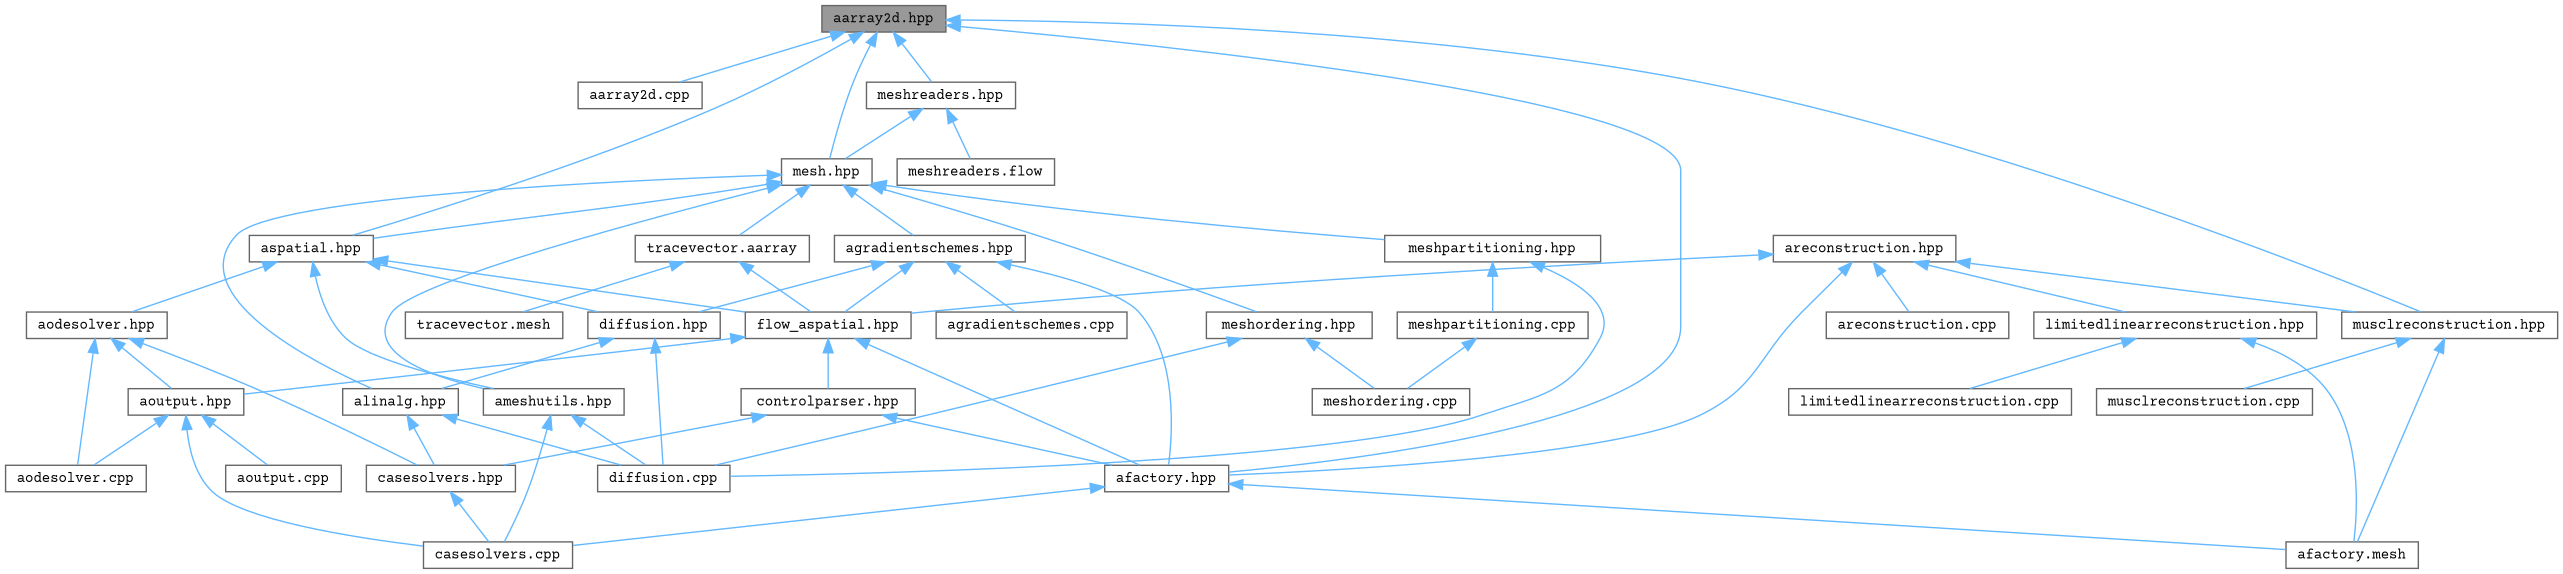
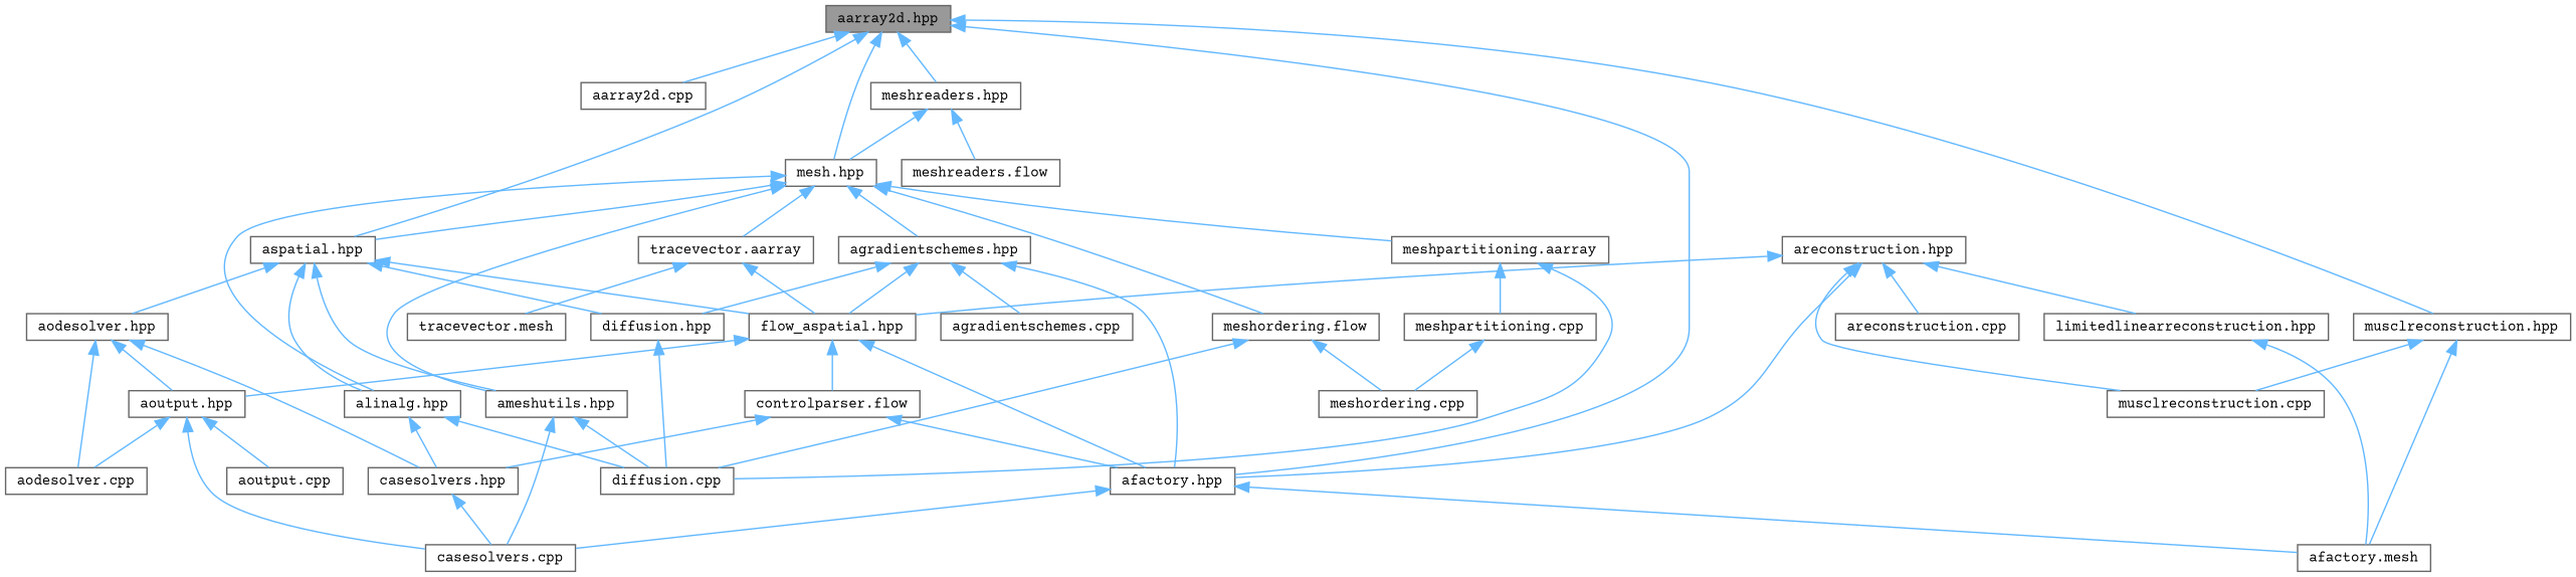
  digraph {
    fontname="Courier Prime"
    node [color=grey40 fillcolor=white fontname="Courier Prime" fontsize=10 shape=box style=filled]
    edge [color=steelblue1 dir=back fontname="Courier Prime" fontsize=10 labelfontname=Helvetica labelfontsize=10 style=solid]
    n1 [color=gray40 fillcolor=grey60 fontcolor=black height=0.2 label="aarray2d.hpp" width=0.4]
    n2 [height=0.2 label="aarray2d.cpp" width=0.4]
    n3 [height=0.2 label="afactory.hpp" width=0.4]
    n4 [height=0.2 label="aspatial.hpp" width=0.4]
    n5 [height=0.2 label="mesh.hpp" width=0.4]
    n6 [height=0.2 label="meshreaders.hpp" width=0.4]
    n7 [height=0.2 label="musclreconstruction.hpp" width=0.4]
    n8 [height=0.2 label="afactory.mesh" width=0.4]
    n9 [height=0.2 label="casesolvers.cpp" width=0.4]
    n10 [height=0.2 label="areconstruction.hpp" width=0.4]
    n11 [height=0.2 label="areconstruction.cpp" width=0.4]
    n12 [height=0.2 label="flow_aspatial.hpp" width=0.4]
    n13 [height=0.2 label="limitedlinearreconstruction.hpp" width=0.4]
    n14 [height=0.2 label="alinalg.hpp" width=0.4]
    n15 [height=0.2 label="ameshutils.hpp" width=0.4]
    n16 [height=0.2 label="aodesolver.hpp" width=0.4]
    n17 [height=0.2 label="diffusion.hpp" width=0.4]
    n18 [height=0.2 label="agradientschemes.hpp" width=0.4]
-   n19 [height=0.2 label="meshordering.hpp" width=0.4]
-   n20 [height=0.2 label="meshpartitioning.hpp" width=0.4]
+   n19 [height=0.2 label="meshordering.flow" width=0.4]
+   n20 [height=0.2 label="meshpartitioning.aarray" width=0.4]
    n21 [height=0.2 label="tracevector.aarray" width=0.4]
    n22 [height=0.2 label="meshreaders.flow" width=0.4]
    n23 [height=0.2 label="aoutput.hpp" width=0.4]
-   n24 [height=0.2 label="controlparser.hpp" width=0.4]
-   n25 [height=0.2 label="limitedlinearreconstruction.cpp" width=0.4]
+   n24 [height=0.2 label="controlparser.flow" width=0.4]
    n26 [height=0.2 label="musclreconstruction.cpp" width=0.4]
    n27 [height=0.2 label="aodesolver.cpp" width=0.4]
    n28 [height=0.2 label="aoutput.cpp" width=0.4]
    n29 [height=0.2 label="casesolvers.hpp" width=0.4]
    n30 [height=0.2 label="diffusion.cpp" width=0.4]
    n31 [height=0.2 label="meshordering.cpp" width=0.4]
    n32 [height=0.2 label="agradientschemes.cpp" width=0.4]
    n33 [height=0.2 label="meshpartitioning.cpp" width=0.4]
    n34 [height=0.2 label="tracevector.mesh" width=0.4]
    n1 -> n2
    n1 -> n3
    n1 -> n4
    n1 -> n5
    n1 -> n6
    n1 -> n7
    n3 -> n8
    n3 -> n9
    n4 -> n12
-   n17 -> n14
+   n4 -> n14
    n4 -> n15
    n4 -> n16
    n4 -> n17
    n5 -> n4
    n5 -> n14
    n5 -> n15
    n5 -> n18
    n5 -> n19
    n5 -> n20
    n5 -> n21
    n6 -> n5
    n6 -> n22
    n7 -> n8
    n7 -> n26
    n10 -> n3
-   n10 -> n7
+   n10 -> n26
    n10 -> n11
    n10 -> n12
    n10 -> n13
    n12 -> n3
    n12 -> n23
    n12 -> n24
    n13 -> n8
-   n13 -> n25
    n14 -> n29
    n14 -> n30
    n15 -> n9
    n15 -> n30
    n16 -> n23
    n16 -> n27
    n16 -> n29
    n17 -> n30
    n18 -> n3
    n18 -> n12
    n18 -> n17
    n18 -> n32
    n19 -> n30
    n19 -> n31
    n20 -> n30
    n20 -> n33
    n21 -> n12
    n21 -> n34
    n23 -> n9
    n23 -> n27
    n23 -> n28
    n24 -> n3
    n24 -> n29
    n29 -> n9
    n33 -> n31
  }
